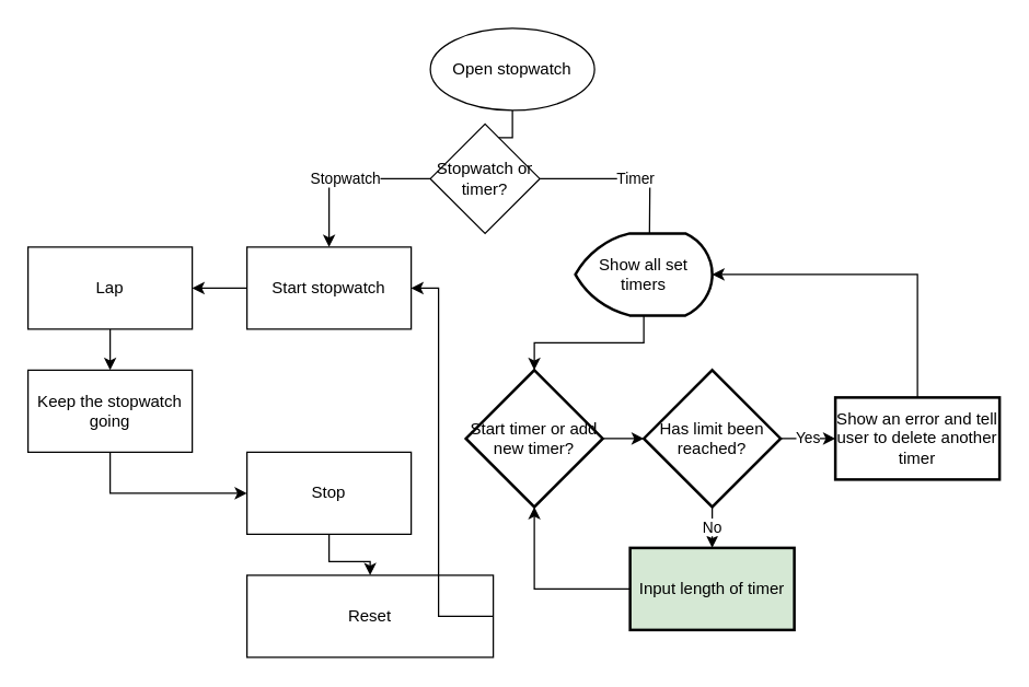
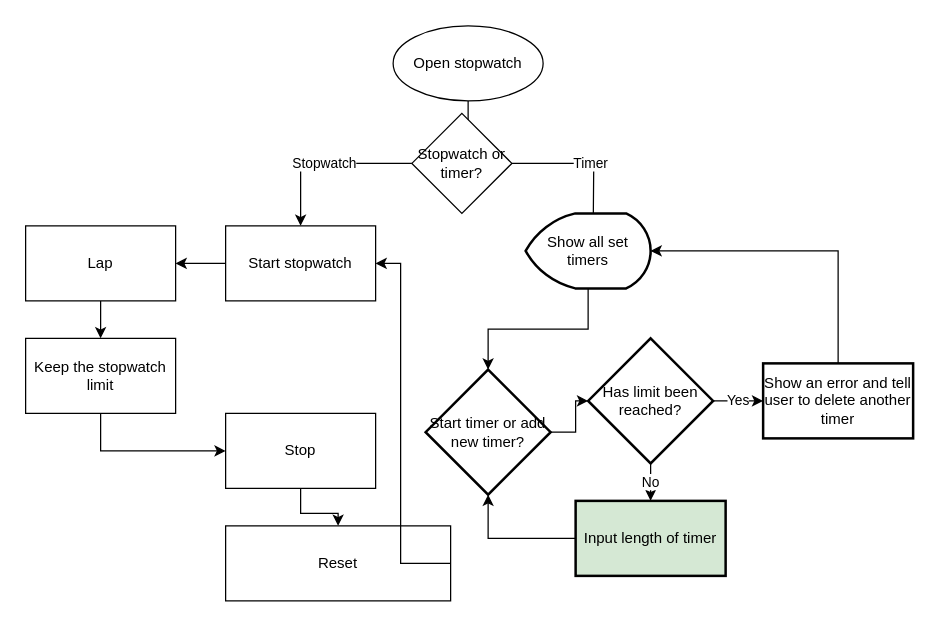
  <mxCell id="0" />
  <mxCell id="1" parent="0" />
  <mxCell id="2" value="" style="edgeStyle=orthogonalEdgeStyle;rounded=0;orthogonalLoop=1;jettySize=auto;html=1;" edge="1" parent="1" source="3" target="6"><mxGeometry relative="1" as="geometry" /></mxCell>
  <mxCell id="3" value="Open stopwatch" style="ellipse;whiteSpace=wrap;html=1;" vertex="1" parent="1"><mxGeometry x="314" y="20" width="120" height="60" as="geometry" /></mxCell>
  <mxCell id="4" value="Timer" style="edgeStyle=orthogonalEdgeStyle;rounded=0;orthogonalLoop=1;jettySize=auto;html=1;" edge="1" parent="1" source="6"><mxGeometry relative="1" as="geometry"><mxPoint x="474" y="190" as="targetPoint" /></mxGeometry></mxCell>
  <mxCell id="5" value="Stopwatch" style="edgeStyle=orthogonalEdgeStyle;rounded=0;orthogonalLoop=1;jettySize=auto;html=1;" edge="1" parent="1" source="6" target="8"><mxGeometry relative="1" as="geometry" /></mxCell>
- <mxCell id="6" value="Stopwatch or timer?" style="rhombus;whiteSpace=wrap;html=1;" vertex="1" parent="1"><mxGeometry x="314" y="90" width="80" height="80" as="geometry" /></mxCell>
+ <mxCell id="6" value="Stopwatch or timer?" style="rhombus;whiteSpace=wrap;html=1;" vertex="1" parent="1"><mxGeometry x="329" y="90" width="80" height="80" as="geometry" /></mxCell>
  <mxCell id="7" value="" style="edgeStyle=orthogonalEdgeStyle;rounded=0;orthogonalLoop=1;jettySize=auto;html=1;" edge="1" parent="1" source="8" target="10"><mxGeometry relative="1" as="geometry" /></mxCell>
  <mxCell id="8" value="Start stopwatch" style="whiteSpace=wrap;html=1;" vertex="1" parent="1"><mxGeometry x="180" y="180" width="120" height="60" as="geometry" /></mxCell>
  <mxCell id="9" value="" style="edgeStyle=orthogonalEdgeStyle;rounded=0;orthogonalLoop=1;jettySize=auto;html=1;" edge="1" parent="1" source="10" target="14"><mxGeometry relative="1" as="geometry" /></mxCell>
  <mxCell id="10" value="Lap" style="whiteSpace=wrap;html=1;" vertex="1" parent="1"><mxGeometry x="20" y="180" width="120" height="60" as="geometry" /></mxCell>
  <mxCell id="11" value="" style="edgeStyle=orthogonalEdgeStyle;rounded=0;orthogonalLoop=1;jettySize=auto;html=1;" edge="1" parent="1" source="12" target="13"><mxGeometry relative="1" as="geometry" /></mxCell>
  <mxCell id="12" value="Stop" style="whiteSpace=wrap;html=1;" vertex="1" parent="1"><mxGeometry x="180" y="330" width="120" height="60" as="geometry" /></mxCell>
  <mxCell id="13" value="Reset" style="whiteSpace=wrap;html=1;" vertex="1" parent="1"><mxGeometry x="180" y="420" width="180" height="60" as="geometry" /></mxCell>
- <mxCell id="14" value="Keep the stopwatch going" style="whiteSpace=wrap;html=1;" vertex="1" parent="1"><mxGeometry x="20" y="270" width="120" height="60" as="geometry" /></mxCell>
+ <mxCell id="14" value="Keep the stopwatch limit" style="whiteSpace=wrap;html=1;" vertex="1" parent="1"><mxGeometry x="20" y="270" width="120" height="60" as="geometry" /></mxCell>
  <mxCell id="15" value="" style="endArrow=classic;html=1;rounded=0;exitX=0.5;exitY=1;exitDx=0;exitDy=0;entryX=0;entryY=0.5;entryDx=0;entryDy=0;" edge="1" parent="1" source="14" target="12"><mxGeometry width="50" height="50" relative="1" as="geometry"><mxPoint x="330" y="300" as="sourcePoint" /><mxPoint x="380" y="250" as="targetPoint" /><Array as="points"><mxPoint x="80" y="360" /></Array></mxGeometry></mxCell>
  <mxCell id="16" value="" style="edgeStyle=orthogonalEdgeStyle;rounded=0;orthogonalLoop=1;jettySize=auto;html=1;" edge="1" parent="1" source="17" target="19"><mxGeometry relative="1" as="geometry" /></mxCell>
  <mxCell id="17" value="Show all set timers" style="strokeWidth=2;html=1;shape=mxgraph.flowchart.display;whiteSpace=wrap;" vertex="1" parent="1"><mxGeometry x="420" y="170" width="100" height="60" as="geometry" /></mxCell>
  <mxCell id="18" value="" style="edgeStyle=orthogonalEdgeStyle;rounded=0;orthogonalLoop=1;jettySize=auto;html=1;" edge="1" parent="1" source="19" target="22"><mxGeometry relative="1" as="geometry" /></mxCell>
- <mxCell id="19" value="Start timer or add new timer?" style="strokeWidth=2;html=1;shape=mxgraph.flowchart.decision;whiteSpace=wrap;" vertex="1" parent="1"><mxGeometry x="340" y="270" width="100" height="100" as="geometry" /></mxCell>
+ <mxCell id="19" value="Start timer or add new timer?" style="strokeWidth=2;html=1;shape=mxgraph.flowchart.decision;whiteSpace=wrap;" vertex="1" parent="1"><mxGeometry x="340" y="295" width="100" height="100" as="geometry" /></mxCell>
  <mxCell id="20" value="No" style="edgeStyle=orthogonalEdgeStyle;rounded=0;orthogonalLoop=1;jettySize=auto;html=1;" edge="1" parent="1" source="22" target="23"><mxGeometry relative="1" as="geometry" /></mxCell>
  <mxCell id="21" value="Yes" style="edgeStyle=orthogonalEdgeStyle;rounded=0;orthogonalLoop=1;jettySize=auto;html=1;" edge="1" parent="1" source="22" target="24"><mxGeometry relative="1" as="geometry" /></mxCell>
  <mxCell id="22" value="Has limit been reached?" style="strokeWidth=2;html=1;shape=mxgraph.flowchart.decision;whiteSpace=wrap;" vertex="1" parent="1"><mxGeometry x="470" y="270" width="100" height="100" as="geometry" /></mxCell>
  <mxCell id="23" value="Input length of timer" style="whiteSpace=wrap;html=1;strokeWidth=2;fillColor=#d5e8d4;" vertex="1" parent="1"><mxGeometry x="460" y="400" width="120" height="60" as="geometry" /></mxCell>
  <mxCell id="24" value="Show an error and tell user to delete another timer" style="whiteSpace=wrap;html=1;strokeWidth=2;" vertex="1" parent="1"><mxGeometry x="610" y="290" width="120" height="60" as="geometry" /></mxCell>
  <mxCell id="25" value="" style="endArrow=classic;html=1;rounded=0;entryX=1;entryY=0.5;entryDx=0;entryDy=0;entryPerimeter=0;exitX=0.5;exitY=0;exitDx=0;exitDy=0;" edge="1" parent="1" source="24" target="17"><mxGeometry width="50" height="50" relative="1" as="geometry"><mxPoint x="330" y="300" as="sourcePoint" /><mxPoint x="380" y="250" as="targetPoint" /><Array as="points"><mxPoint x="670" y="200" /></Array></mxGeometry></mxCell>
  <mxCell id="26" value="" style="endArrow=classic;html=1;rounded=0;exitX=0;exitY=0.5;exitDx=0;exitDy=0;entryX=0.5;entryY=1;entryDx=0;entryDy=0;entryPerimeter=0;" edge="1" parent="1" source="23" target="19"><mxGeometry width="50" height="50" relative="1" as="geometry"><mxPoint x="330" y="300" as="sourcePoint" /><mxPoint x="380" y="250" as="targetPoint" /><Array as="points"><mxPoint x="390" y="430" /></Array></mxGeometry></mxCell>
  <mxCell id="27" value="" style="endArrow=classic;html=1;rounded=0;entryX=1;entryY=0.5;entryDx=0;entryDy=0;exitX=1;exitY=0.5;exitDx=0;exitDy=0;" edge="1" parent="1" source="13" target="8"><mxGeometry width="50" height="50" relative="1" as="geometry"><mxPoint x="330" y="300" as="sourcePoint" /><mxPoint x="380" y="250" as="targetPoint" /><Array as="points"><mxPoint x="320" y="450" /><mxPoint x="320" y="340" /><mxPoint x="320" y="210" /></Array></mxGeometry></mxCell>
